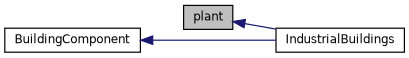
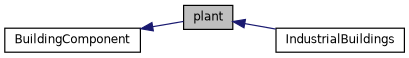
  digraph {
    rankdir=LR
    node [color=black fillcolor=white fontname=Helvetica fontsize=10 shape=record style=filled]
    edge [color=midnightblue dir=back fontname=Helvetica fontsize=10 labelfontname=Helvetica labelfontsize=10 style=solid]
    n1 [fillcolor=grey75 fontcolor=black height=0.2 label=plant width=0.4]
    n2 [height=0.2 label=IndustrialBuildings width=0.4]
    n3 [height=0.2 label=BuildingComponent width=0.4]
    n1 -> n2
-   n3 -> n2
+   n3 -> n1
  }
